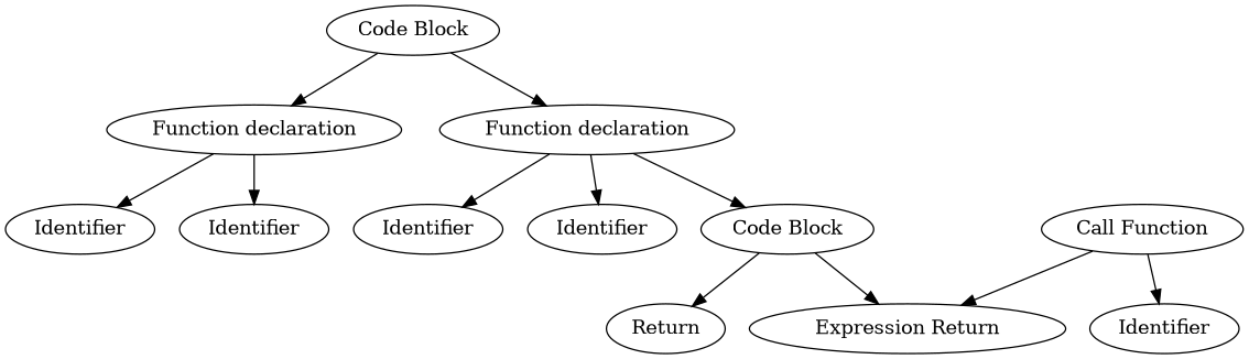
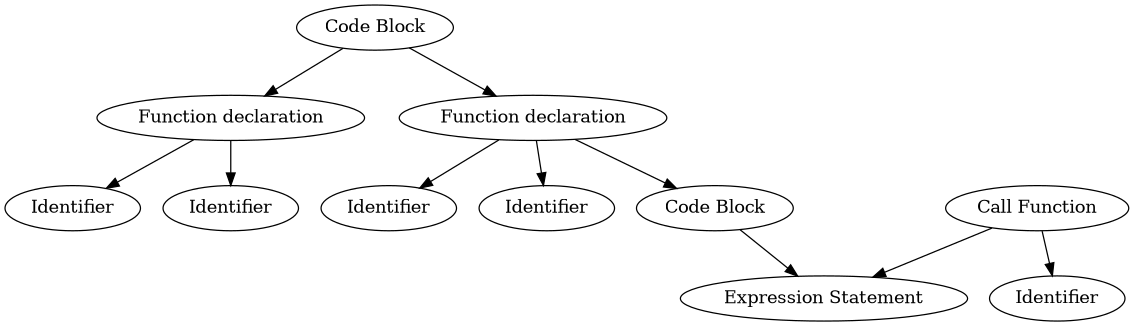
  digraph {
    fontname="DejaVu Serif"
    node [fontname="DejaVu Serif"]
    edge [fontname="DejaVu Serif"]
    n1 [label="Code Block"]
    n2 [label="Function declaration"]
    n3 [label="Function declaration"]
    n4 [label=Identifier]
    n5 [label=Identifier]
    n6 [label=Identifier]
    n7 [label=Identifier]
    n8 [label="Code Block"]
-   n9 [label="Expression Return"]
-   n10 [label=Return]
+   n9 [label="Expression Statement"]
    n11 [label="Call Function"]
    n12 [label=Identifier]
    n1 -> n2
    n1 -> n3
    n2 -> n4
    n2 -> n5
    n3 -> n6
    n3 -> n7
    n3 -> n8
    n8 -> n9
-   n8 -> n10
    n11 -> n9
    n11 -> n12
  }
